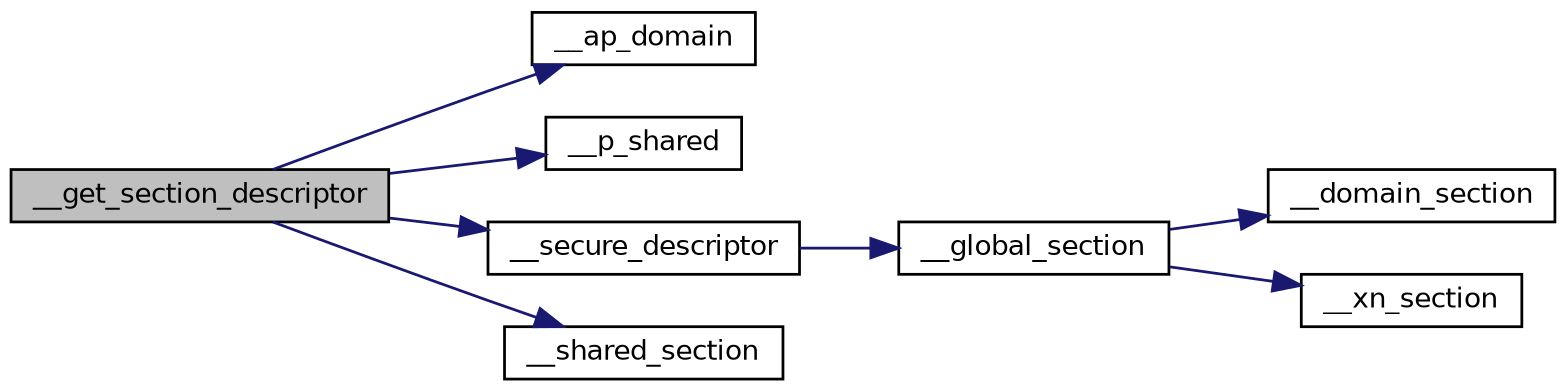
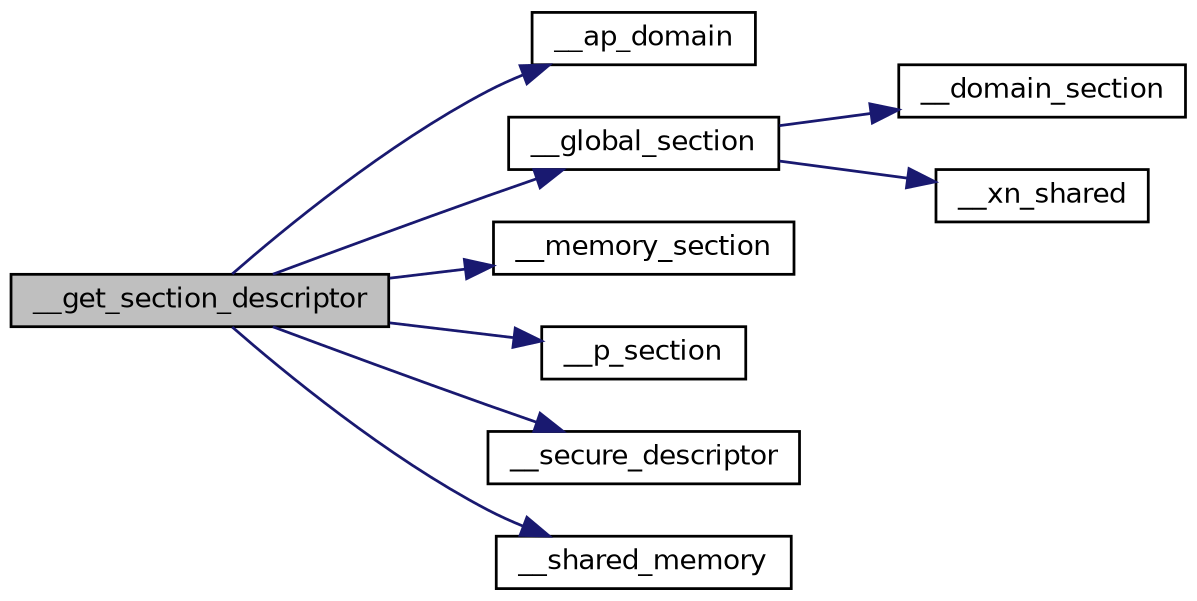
  digraph {
    rankdir=LR
    node [color=black fillcolor=white fontname=Helvetica fontsize=10 shape=record style=filled]
    edge [color=midnightblue fontname=Helvetica fontsize=10 labelfontname=Helvetica labelfontsize=10 style=solid]
    n1 [fillcolor=grey75 fontcolor=black height=0.2 label=__get_section_descriptor width=0.4]
    n2 [height=0.2 label=__ap_domain width=0.4]
    n3 [height=0.2 label=__global_section width=0.4]
-   n5 [height=0.2 label=__p_shared width=0.4]
+   n4 [height=0.2 label=__memory_section width=0.4]
+   n5 [height=0.2 label=__p_section width=0.4]
    n6 [height=0.2 label=__secure_descriptor width=0.4]
-   n7 [height=0.2 label=__shared_section width=0.4]
+   n7 [height=0.2 label=__shared_memory width=0.4]
    n8 [height=0.2 label=__domain_section width=0.4]
-   n9 [height=0.2 label=__xn_section width=0.4]
+   n9 [height=0.2 label=__xn_shared width=0.4]
    n1 -> n2
-   n6 -> n3
+   n1 -> n3
+   n1 -> n4
    n1 -> n5
    n1 -> n6
    n1 -> n7
    n3 -> n8
    n3 -> n9
  }
